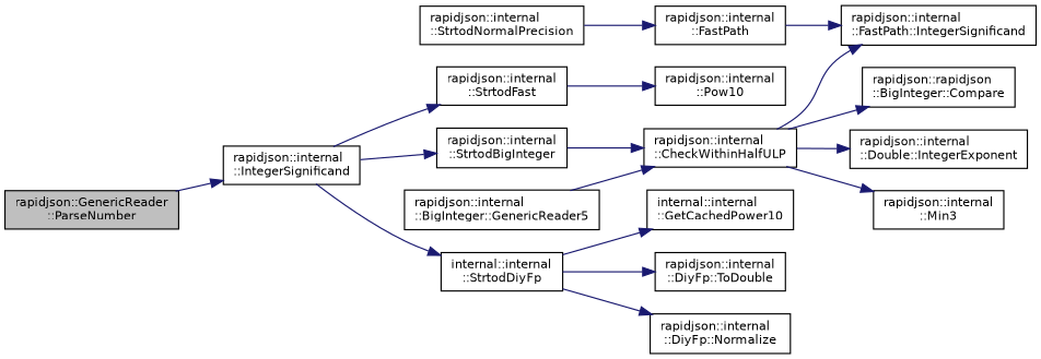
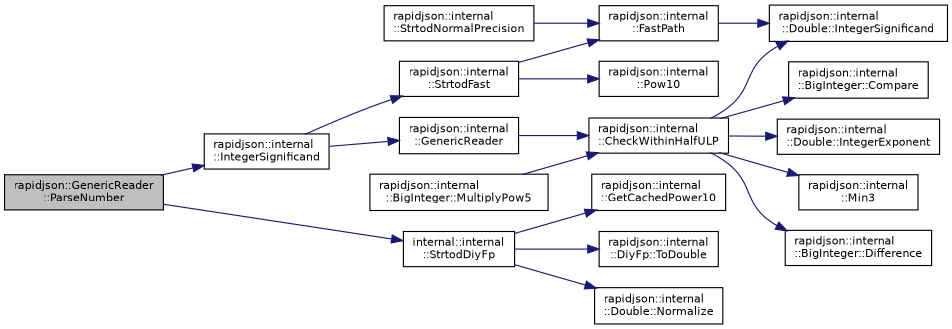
  digraph {
    rankdir=LR
    node [color=black fillcolor=white fontname=Helvetica fontsize=10 shape=record style=filled]
    edge [color=midnightblue fontname=Helvetica fontsize=10 labelfontname=Helvetica labelfontsize=10 style=solid]
    n1 [fillcolor=grey75 fontcolor=black height=0.2 label="rapidjson::GenericReader\l::ParseNumber" width=0.4]
    n2 [height=0.2 label="rapidjson::internal\l::IntegerSignificand" width=0.4]
    n3 [height=0.2 label="rapidjson::internal\l::StrtodFast" width=0.4]
    n4 [height=0.2 label="internal::internal\l::StrtodDiyFp" width=0.4]
-   n5 [height=0.2 label="rapidjson::internal\l::StrtodBigInteger" width=0.4]
+   n5 [height=0.2 label="rapidjson::internal\l::GenericReader" width=0.4]
    n6 [height=0.2 label="rapidjson::internal\l::StrtodNormalPrecision" width=0.4]
    n7 [height=0.2 label="rapidjson::internal\l::FastPath" width=0.4]
    n8 [height=0.2 label="rapidjson::internal\l::Pow10" width=0.4]
-   n9 [height=0.2 label="rapidjson::internal\l::DiyFp::Normalize" width=0.4]
-   n10 [height=0.2 label="internal::internal\l::GetCachedPower10" width=0.4]
+   n9 [height=0.2 label="rapidjson::internal\l::Double::Normalize" width=0.4]
+   n10 [height=0.2 label="rapidjson::internal\l::GetCachedPower10" width=0.4]
    n11 [height=0.2 label="rapidjson::internal\l::DiyFp::ToDouble" width=0.4]
    n12 [height=0.2 label="rapidjson::internal\l::CheckWithinHalfULP" width=0.4]
-   n13 [height=0.2 label="rapidjson::internal\l::FastPath::IntegerSignificand" width=0.4]
+   n13 [height=0.2 label="rapidjson::internal\l::Double::IntegerSignificand" width=0.4]
    n14 [height=0.2 label="rapidjson::internal\l::Double::IntegerExponent" width=0.4]
    n15 [height=0.2 label="rapidjson::internal\l::Min3" width=0.4]
-   n17 [height=0.2 label="rapidjson::rapidjson\l::BigInteger::Compare" width=0.4]
-   n18 [height=0.2 label="rapidjson::internal\l::BigInteger::GenericReader5" width=0.4]
+   n16 [height=0.2 label="rapidjson::internal\l::BigInteger::Difference" width=0.4]
+   n17 [height=0.2 label="rapidjson::internal\l::BigInteger::Compare" width=0.4]
+   n18 [height=0.2 label="rapidjson::internal\l::BigInteger::MultiplyPow5" width=0.4]
    n1 -> n2
    n2 -> n3
-   n2 -> n4
+   n1 -> n4
    n2 -> n5
+   n3 -> n7
    n3 -> n8
    n4 -> n9
    n4 -> n10
    n4 -> n11
    n5 -> n12
    n6 -> n7
    n7 -> n13
    n12 -> n13
    n12 -> n14
    n12 -> n15
+   n12 -> n16
    n12 -> n17
    n18 -> n12
  }
